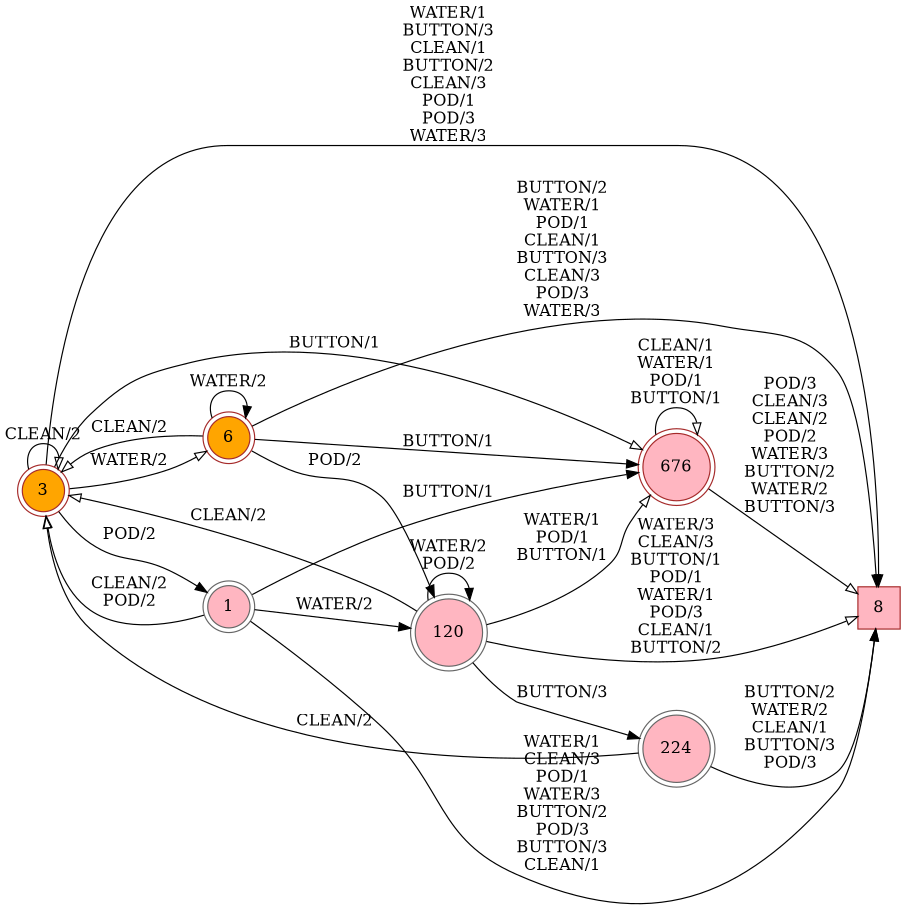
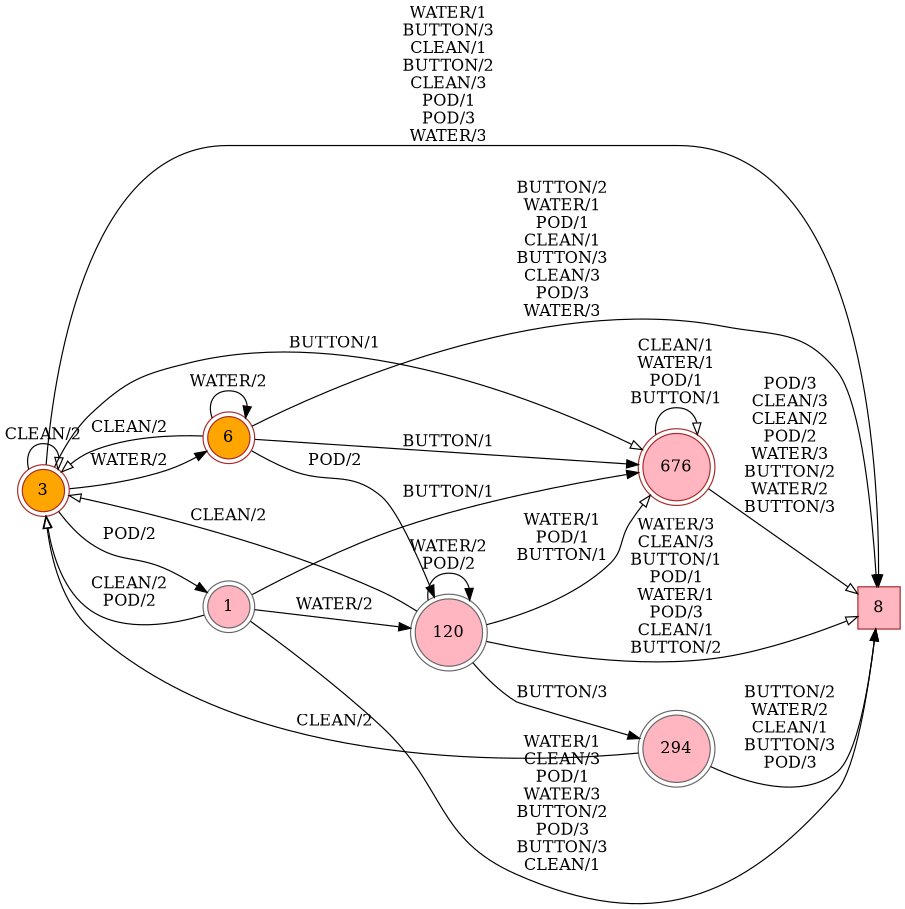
  digraph {
    rankdir=LR
    node [color=brown fillcolor=lightpink shape=doublecircle style=filled]
    edge [arrowhead=onormal]
    n1 [fillcolor=orange isInitial=True label=3]
    1 [color=gray40]
    n3 [label=8 shape=square]
    6 [fillcolor=orange]
    676
    120 [color=gray40]
-   294 [color=gray40 label=224]
+   294 [color=gray40]
    n1 -> n1 [label="CLEAN/2"]
    n1 -> 1 [arrowhead=normal label="POD/2"]
    n1 -> n3 [arrowhead=normal label="WATER/1\nBUTTON/3\nCLEAN/1\nBUTTON/2\nCLEAN/3\nPOD/1\nPOD/3\nWATER/3"]
-   n1 -> 6 [label="WATER/2"]
+   n1 -> 6 [arrowhead=normal label="WATER/2"]
    n1 -> 676 [label="BUTTON/1"]
    1 -> n1 [label="CLEAN/2\nPOD/2"]
    1 -> n3 [arrowhead=normal label="WATER/1\nCLEAN/3\nPOD/1\nWATER/3\nBUTTON/2\nPOD/3\nBUTTON/3\nCLEAN/1"]
    1 -> 676 [arrowhead=normal label="BUTTON/1"]
    1 -> 120 [arrowhead=normal label="WATER/2"]
    6 -> n1 [label="CLEAN/2"]
    6 -> n3 [arrowhead=normal label="BUTTON/2\nWATER/1\nPOD/1\nCLEAN/1\nBUTTON/3\nCLEAN/3\nPOD/3\nWATER/3"]
    6 -> 6 [arrowhead=normal label="WATER/2"]
    6 -> 676 [arrowhead=normal label="BUTTON/1"]
    6 -> 120 [arrowhead=normal label="POD/2"]
    676 -> n3 [label="POD/3\nCLEAN/3\nCLEAN/2\nPOD/2\nWATER/3\nBUTTON/2\nWATER/2\nBUTTON/3"]
    676 -> 676 [label="CLEAN/1\nWATER/1\nPOD/1\nBUTTON/1"]
    120 -> n1 [label="CLEAN/2"]
    120 -> n3 [label="WATER/3\nCLEAN/3\nBUTTON/1\nPOD/1\nWATER/1\nPOD/3\nCLEAN/1\nBUTTON/2"]
    120 -> 676 [label="WATER/1\nPOD/1\nBUTTON/1"]
    120 -> 120 [arrowhead=normal label="WATER/2\nPOD/2"]
    120 -> 294 [arrowhead=normal label="BUTTON/3"]
    294 -> n1 [label="CLEAN/2"]
    294 -> n3 [label="BUTTON/2\nWATER/2\nCLEAN/1\nBUTTON/3\nPOD/3"]
  }
